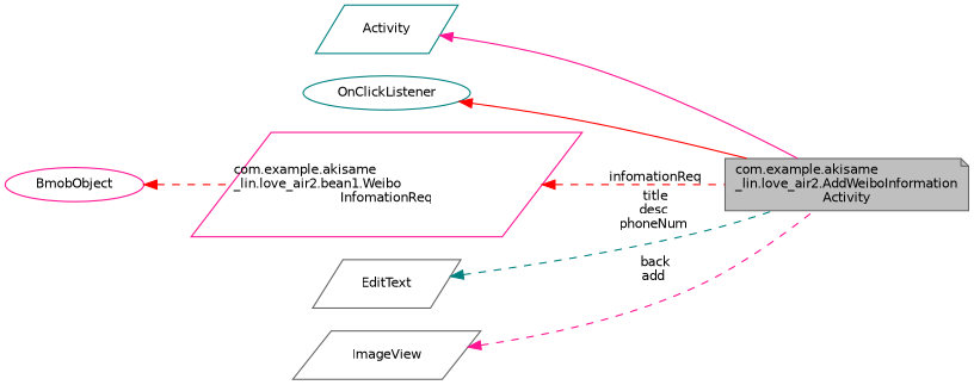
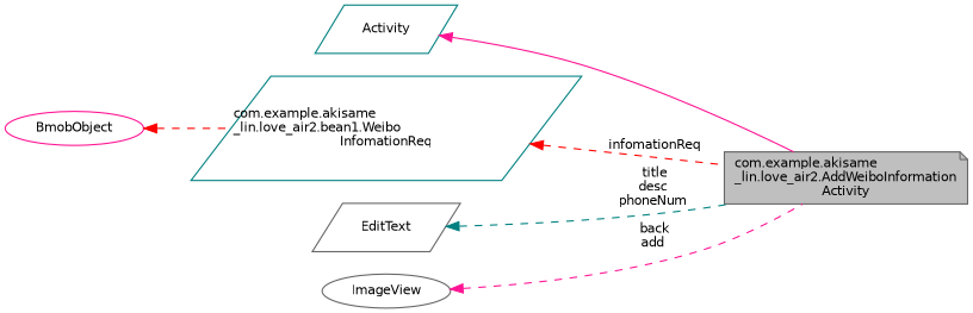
  digraph {
    rankdir=LR
    node [color=gray40 fillcolor=white fontname=Helvetica fontsize=10 shape=parallelogram style=filled]
    edge [color=red dir=back fontname=Helvetica fontsize=10 labelfontname=Helvetica labelfontsize=10 style=dashed]
    n1 [fillcolor=grey75 fontcolor=black height=0.2 label="com.example.akisame\l_lin.love_air2.AddWeiboInformation\lActivity" shape=note width=0.4]
    n2 [color=teal height=0.2 label=Activity width=0.4]
-   n3 [color=teal height=0.2 label=OnClickListener shape=ellipse width=0.4]
-   n4 [color=deeppink height=0.2 label="com.example.akisame\l_lin.love_air2.bean1.Weibo\lInfomationReq" width=0.4]
+   n4 [color=teal height=0.2 label="com.example.akisame\l_lin.love_air2.bean1.Weibo\lInfomationReq" width=0.4]
    n5 [color=deeppink height=0.2 label=BmobObject shape=ellipse width=0.4]
    n6 [height=0.2 label=EditText width=0.4]
-   n7 [height=0.2 label=ImageView width=0.4]
+   n7 [height=0.2 label=ImageView shape=ellipse width=0.4]
    n2 -> n1 [color=deeppink style=solid]
-   n3 -> n1 [style=solid]
    n4 -> n1 [label=" infomationReq"]
    n5 -> n4
    n6 -> n1 [color=teal label=" title\ndesc\nphoneNum"]
    n7 -> n1 [color=deeppink label=" back\nadd"]
  }
